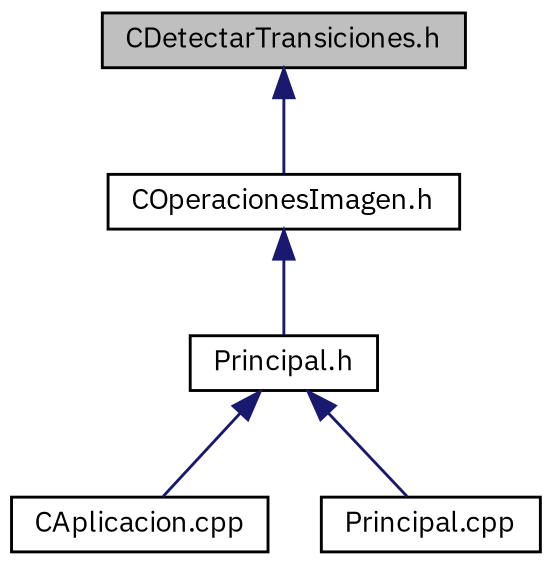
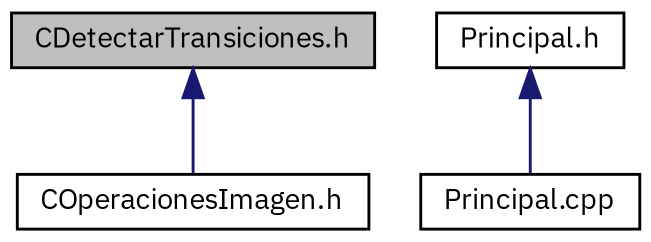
  digraph {
    fontname="IBM Plex Sans"
    node [color=black fillcolor=white fontname="IBM Plex Sans" fontsize=10 shape=record style=filled]
    edge [color=midnightblue dir=back fontname="IBM Plex Sans" fontsize=10 labelfontname=Helvetica labelfontsize=10 style=solid]
    n1 [fillcolor=grey75 fontcolor=black height=0.2 label="CDetectarTransiciones.h" width=0.4]
    n2 [height=0.2 label="COperacionesImagen.h" width=0.4]
    n3 [height=0.2 label="Principal.h" width=0.4]
-   n4 [height=0.2 label="CAplicacion.cpp" width=0.4]
    n5 [height=0.2 label="Principal.cpp" width=0.4]
    n1 -> n2
-   n2 -> n3
-   n3 -> n4
    n3 -> n5
  }
